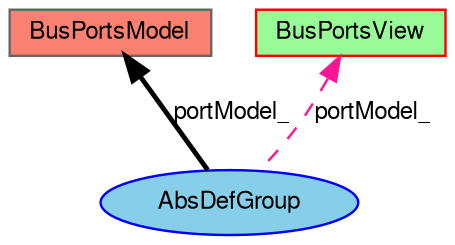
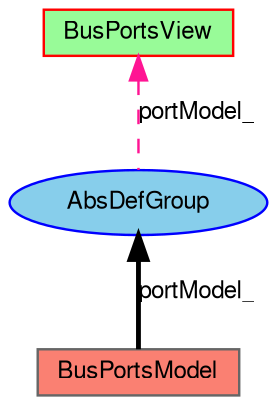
  digraph {
    node [fontname=FreeSans fontsize=10 shape=box style=filled]
    edge [dir=back fontname=FreeSans fontsize=10 labelfontname=FreeSans labelfontsize=10]
    n1 [color=blue fillcolor=skyblue fontcolor=black height=0.2 label=AbsDefGroup shape=ellipse width=0.4]
    n2 [color=gray40 fillcolor=salmon height=0.2 label=BusPortsModel width=0.4]
    n3 [color=red fillcolor=palegreen height=0.2 label=BusPortsView width=0.4]
-   n2 -> n1 [color=black label=portModel_ style=bold]
+   n1 -> n2 [color=black label=portModel_ style=bold]
    n3 -> n1 [color=deeppink label=portModel_ style=dashed]
  }
